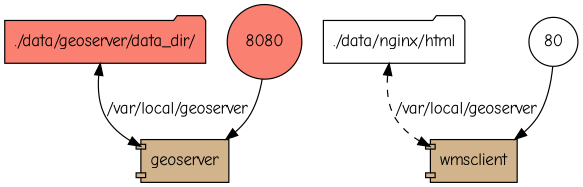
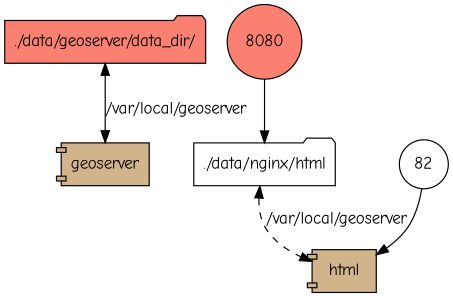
  digraph {
    bgcolor="#ffffff"
    fontname="Comic Neue"
    node [fillcolor=salmon fontname="Comic Neue" shape=folder style=filled]
    edge [fontname="Comic Neue" style=solid]
    "./data/geoserver/data_dir/"
    geoserver [fillcolor=tan shape=component]
    8080 [shape=circle]
    "./data/nginx/html" [fillcolor=white]
-   wmsclient [fillcolor=tan shape=component]
-   80 [fillcolor=white shape=circle]
+   wmsclient [fillcolor=tan shape=component label=html]
+   80 [fillcolor=white shape=circle label=82]
    "./data/geoserver/data_dir/" -> geoserver [dir=both label="/var/local/geoserver"]
-   8080 -> geoserver
+   8080 -> "./data/nginx/html"
    "./data/nginx/html" -> wmsclient [dir=both label="/var/local/geoserver" style=dashed]
    80 -> wmsclient
  }
